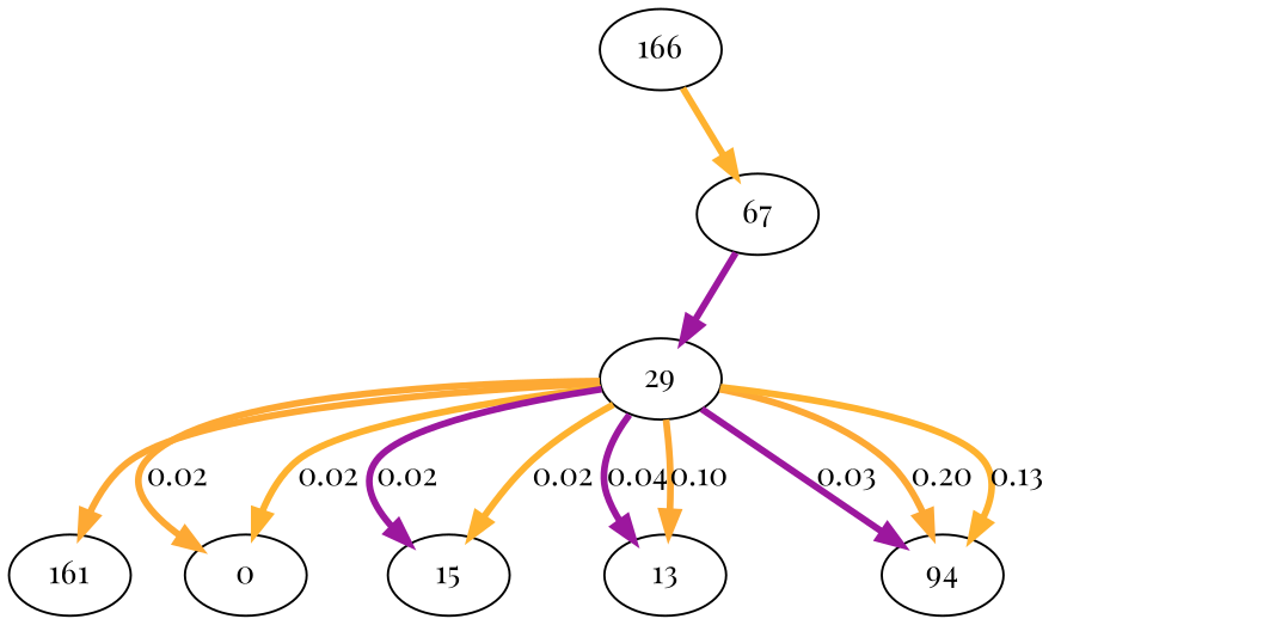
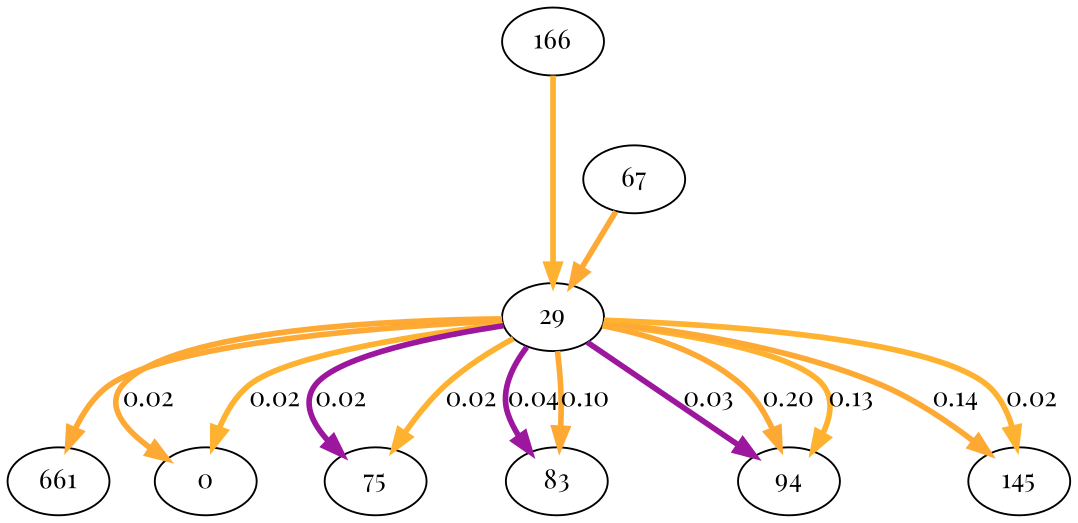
  digraph {
    fontname="Playfair Display"
    node [fontname="Playfair Display"]
    edge [color="#fda934" fontname="Playfair Display" penwidth=3]
    29
-   161
+   161 [label=661]
    n3 [label=0]
-   75 [label=15]
-   83 [label=13]
+   75
+   83
    n6 [label=94]
+   145
    166
    67
    29 -> 161
    29 -> n3 [label=0.02]
    29 -> n3 [color="#feb22f" label=0.02]
    29 -> 75 [color="#9c179e" label=0.02]
    29 -> 75 [color="#feb22f" label=0.02]
    29 -> 83 [color="#9c179e" label=0.04]
    29 -> 83 [label=0.10]
    29 -> n6 [color="#9c179e" label=0.03]
    29 -> n6 [label=0.20]
    29 -> n6 [color="#feb22f" label=0.13]
-   166 -> 67 [color="#feb22f"]
-   67 -> 29 [color="#9c179e"]
+   29 -> 145 [label=0.14]
+   29 -> 145 [color="#feb22f" label=0.02]
+   166 -> 29 [color="#feb22f"]
+   67 -> 29
  }
